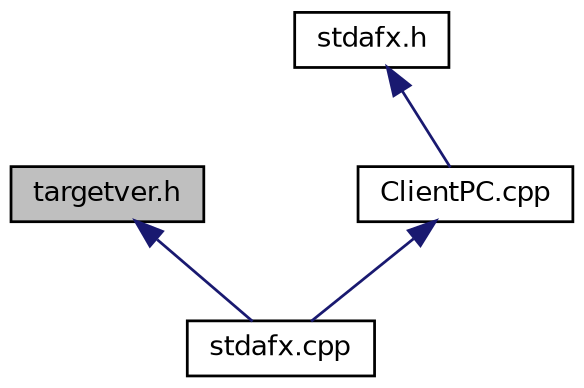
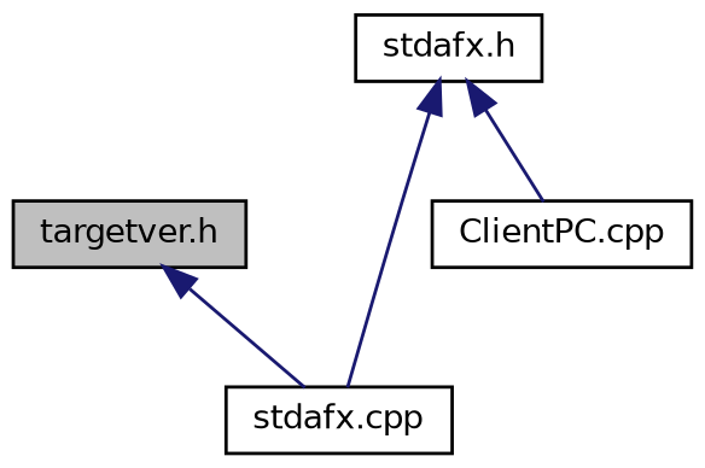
  digraph {
    node [color=black fillcolor=white fontname=Helvetica fontsize=10 shape=record style=filled]
    edge [color=midnightblue dir=back fontname=Helvetica fontsize=10 labelfontname=Helvetica labelfontsize=10 style=solid]
    n1 [fillcolor=grey75 fontcolor=black height=0.2 label="targetver.h" width=0.4]
    n2 [height=0.2 label="stdafx.cpp" width=0.4]
    n3 [height=0.2 label="stdafx.h" width=0.4]
    n4 [height=0.2 label="ClientPC.cpp" width=0.4]
    n1 -> n2
-   n4 -> n2
+   n3 -> n2
    n3 -> n4
  }
